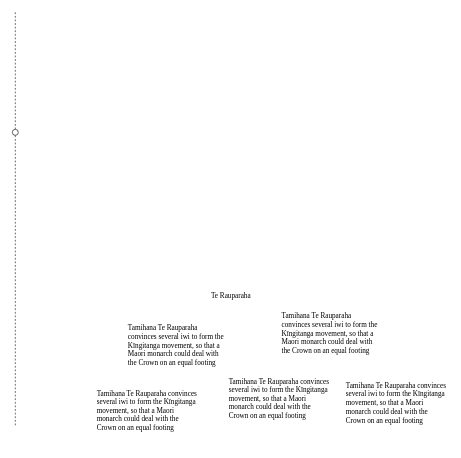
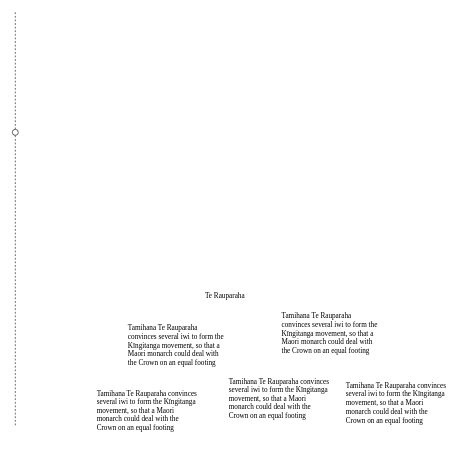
  <mxCell id="0" />
  <mxCell id="1" parent="0" />
  <mxCell id="2" value="" style="endArrow=none;dashed=1;html=1;rounded=0;" edge="1" parent="1" source="4"><mxGeometry width="50" height="50" relative="1" as="geometry"><mxPoint x="25" y="708" as="sourcePoint" /><mxPoint x="25" y="20" as="targetPoint" /></mxGeometry></mxCell>
  <mxCell id="3" value="" style="endArrow=none;dashed=1;html=1;rounded=0;" edge="1" parent="1" target="4"><mxGeometry width="50" height="50" relative="1" as="geometry"><mxPoint x="25" y="708" as="sourcePoint" /><mxPoint x="25" y="20" as="targetPoint" /></mxGeometry></mxCell>
  <mxCell id="4" value="" style="ellipse;whiteSpace=wrap;html=1;" vertex="1" parent="1"><mxGeometry x="20" y="215" width="10" height="10" as="geometry" /></mxCell>
- <mxCell id="5" value="Te Rauparaha" style="text;html=1;align=center;verticalAlign=middle;whiteSpace=wrap;rounded=0;fillColor=none;fontFamily=Annie Use Your Telescope;fontSource=https%3A%2F%2Ffonts.googleapis.com%2Fcss%3Ffamily%3DAnnie%2BUse%2BYour%2BTelescope;" vertex="1" parent="1"><mxGeometry x="338" y="474" width="93" height="38" as="geometry" /></mxCell>
+ <mxCell id="5" value="Te Rauparaha" style="text;html=1;align=center;verticalAlign=middle;whiteSpace=wrap;rounded=0;fillColor=none;fontFamily=Annie Use Your Telescope;fontSource=https%3A%2F%2Ffonts.googleapis.com%2Fcss%3Ffamily%3DAnnie%2BUse%2BYour%2BTelescope;" vertex="1" parent="1"><mxGeometry x="328" y="474" width="93" height="38" as="geometry" /></mxCell>
  <mxCell id="6" value="Tamihana Te Rauparaha convinces several iwi to form the Kīngitanga movement, so that a Maori monarch could deal with the Crown on an equal footing" style="text;whiteSpace=wrap;fontFamily=Annie Use Your Telescope;fontSource=https%3A%2F%2Ffonts.googleapis.com%2Fcss%3Ffamily%3DAnnie%2BUse%2BYour%2BTelescope;" vertex="1" parent="1"><mxGeometry x="211.02" y="532.19" width="164.98" height="83.81" as="geometry" /></mxCell>
  <mxCell id="7" value="Tamihana Te Rauparaha convinces several iwi to form the Kīngitanga movement, so that a Maori monarch could deal with the Crown on an equal footing" style="text;whiteSpace=wrap;fontFamily=Covered By Your Grace;fontSource=https%3A%2F%2Ffonts.googleapis.com%2Fcss%3Ffamily%3DCovered%2BBy%2BYour%2BGrace;" vertex="1" parent="1"><mxGeometry x="467" y="512" width="164.98" height="83.81" as="geometry" /></mxCell>
  <mxCell id="8" value="Tamihana Te Rauparaha convinces several iwi to form the Kīngitanga movement, so that a Maori monarch could deal with the Crown on an equal footing" style="text;whiteSpace=wrap;fontFamily=Architects Daughter;fontSource=https%3A%2F%2Ffonts.googleapis.com%2Fcss%3Ffamily%3DArchitects%2BDaughter;" vertex="1" parent="1"><mxGeometry x="379" y="621" width="172" height="100" as="geometry" /></mxCell>
  <mxCell id="9" value="Tamihana Te Rauparaha convinces several iwi to form the Kīngitanga movement, so that a Maori monarch could deal with the Crown on an equal footing" style="text;whiteSpace=wrap;fontFamily=Gloria Hallelujah;fontSource=https%3A%2F%2Ffonts.googleapis.com%2Fcss%3Ffamily%3DGloria%2BHallelujah;" vertex="1" parent="1"><mxGeometry x="574" y="628" width="172" height="100" as="geometry" /></mxCell>
  <mxCell id="10" value="Tamihana Te Rauparaha convinces several iwi to form the Kīngitanga movement, so that a Maori monarch could deal with the Crown on an equal footing" style="text;whiteSpace=wrap;fontFamily=Caveat;fontSource=https%3A%2F%2Ffonts.googleapis.com%2Fcss%3Ffamily%3DCaveat;" vertex="1" parent="1"><mxGeometry x="159" y="641" width="172" height="100" as="geometry" /></mxCell>
